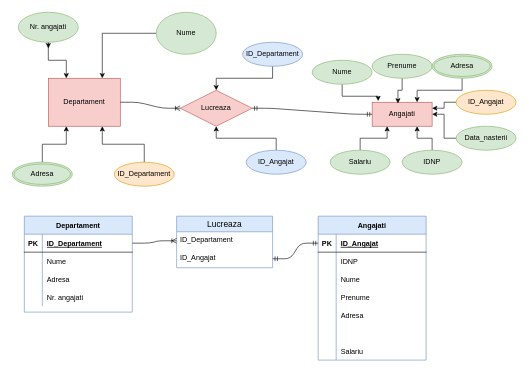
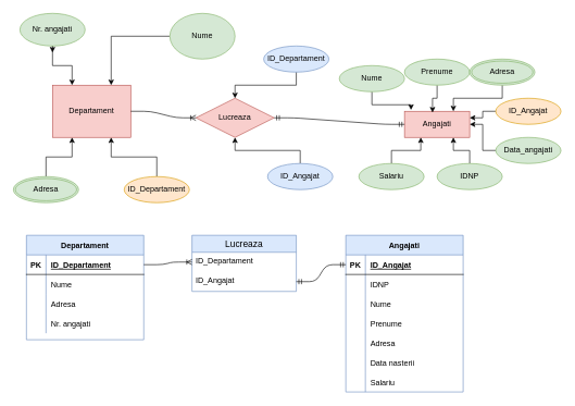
  <mxCell id="0" />
  <mxCell id="1" parent="0" />
  <mxCell id="2" value="Departament" style="whiteSpace=wrap;html=1;align=center;fillColor=#f8cecc;strokeColor=#b85450;" parent="1" vertex="1"><mxGeometry x="80" y="130" width="120" height="80" as="geometry" /></mxCell>
  <mxCell id="3" value="Angajati" style="whiteSpace=wrap;html=1;align=center;fillColor=#f8cecc;strokeColor=#b85450;" parent="1" vertex="1"><mxGeometry x="620" y="170" width="100" height="40" as="geometry" /></mxCell>
  <mxCell id="4" value="Lucreaza" style="shape=rhombus;perimeter=rhombusPerimeter;whiteSpace=wrap;html=1;align=center;fillColor=#f8cecc;strokeColor=#b85450;" parent="1" vertex="1"><mxGeometry x="300" y="150" width="120" height="60" as="geometry" /></mxCell>
  <mxCell id="5" style="edgeStyle=orthogonalEdgeStyle;rounded=0;orthogonalLoop=1;jettySize=auto;html=1;entryX=0.25;entryY=0;entryDx=0;entryDy=0;" parent="1" source="7" target="2" edge="1"><mxGeometry relative="1" as="geometry" /></mxCell>
  <mxCell id="6" style="edgeStyle=orthogonalEdgeStyle;rounded=0;orthogonalLoop=1;jettySize=auto;html=1;" parent="1" edge="1"><mxGeometry relative="1" as="geometry"><mxPoint x="80" y="80" as="targetPoint" /><mxPoint x="80" y="60" as="sourcePoint" /></mxGeometry></mxCell>
  <mxCell id="7" value="Nr. angajati" style="ellipse;whiteSpace=wrap;html=1;align=center;fillColor=#d5e8d4;strokeColor=#82b366;" parent="1" vertex="1"><mxGeometry x="30" y="20" width="100" height="50" as="geometry" /></mxCell>
  <mxCell id="8" style="edgeStyle=orthogonalEdgeStyle;rounded=0;orthogonalLoop=1;jettySize=auto;html=1;entryX=0.75;entryY=0;entryDx=0;entryDy=0;" parent="1" source="9" target="2" edge="1"><mxGeometry relative="1" as="geometry" /></mxCell>
  <mxCell id="9" value="Nume" style="ellipse;whiteSpace=wrap;html=1;align=center;fillColor=#d5e8d4;strokeColor=#82b366;" parent="1" vertex="1"><mxGeometry x="260" y="20" width="100" height="70" as="geometry" /></mxCell>
  <mxCell id="10" style="edgeStyle=orthogonalEdgeStyle;rounded=0;orthogonalLoop=1;jettySize=auto;html=1;entryX=0.25;entryY=1;entryDx=0;entryDy=0;" parent="1" source="11" target="2" edge="1"><mxGeometry relative="1" as="geometry" /></mxCell>
  <mxCell id="11" value="Adresa" style="ellipse;shape=doubleEllipse;margin=3;whiteSpace=wrap;html=1;align=center;fillColor=#d5e8d4;strokeColor=#82b366;" parent="1" vertex="1"><mxGeometry x="20" y="270" width="100" height="40" as="geometry" /></mxCell>
  <mxCell id="12" style="edgeStyle=orthogonalEdgeStyle;rounded=0;orthogonalLoop=1;jettySize=auto;html=1;entryX=0.75;entryY=1;entryDx=0;entryDy=0;" parent="1" source="13" target="2" edge="1"><mxGeometry relative="1" as="geometry" /></mxCell>
  <mxCell id="13" value="ID_Departament" style="ellipse;whiteSpace=wrap;html=1;align=center;fillColor=#ffe6cc;strokeColor=#d79b00;" parent="1" vertex="1"><mxGeometry x="190" y="270" width="100" height="40" as="geometry" /></mxCell>
  <mxCell id="14" style="edgeStyle=orthogonalEdgeStyle;rounded=0;orthogonalLoop=1;jettySize=auto;html=1;entryX=0.1;entryY=-0.05;entryDx=0;entryDy=0;entryPerimeter=0;" parent="1" source="15" target="3" edge="1"><mxGeometry relative="1" as="geometry" /></mxCell>
  <mxCell id="15" value="Nume" style="ellipse;whiteSpace=wrap;html=1;align=center;fillColor=#d5e8d4;strokeColor=#82b366;" parent="1" vertex="1"><mxGeometry x="520" y="100" width="100" height="40" as="geometry" /></mxCell>
  <mxCell id="16" style="edgeStyle=orthogonalEdgeStyle;rounded=0;orthogonalLoop=1;jettySize=auto;html=1;entryX=0.43;entryY=0.05;entryDx=0;entryDy=0;entryPerimeter=0;" parent="1" source="17" target="3" edge="1"><mxGeometry relative="1" as="geometry" /></mxCell>
  <mxCell id="17" value="Prenume" style="ellipse;whiteSpace=wrap;html=1;align=center;fillColor=#d5e8d4;strokeColor=#82b366;" parent="1" vertex="1"><mxGeometry x="620" y="90" width="100" height="40" as="geometry" /></mxCell>
  <mxCell id="18" style="edgeStyle=orthogonalEdgeStyle;rounded=0;orthogonalLoop=1;jettySize=auto;html=1;entryX=0.75;entryY=0;entryDx=0;entryDy=0;" parent="1" source="19" target="3" edge="1"><mxGeometry relative="1" as="geometry" /></mxCell>
  <mxCell id="19" value="Adresa" style="ellipse;shape=doubleEllipse;margin=3;whiteSpace=wrap;html=1;align=center;fillColor=#d5e8d4;strokeColor=#82b366;" parent="1" vertex="1"><mxGeometry x="720" y="90" width="100" height="40" as="geometry" /></mxCell>
  <mxCell id="20" style="edgeStyle=orthogonalEdgeStyle;rounded=0;orthogonalLoop=1;jettySize=auto;html=1;entryX=1;entryY=0.25;entryDx=0;entryDy=0;" parent="1" source="21" target="3" edge="1"><mxGeometry relative="1" as="geometry" /></mxCell>
  <mxCell id="21" value="ID_Angajat" style="ellipse;whiteSpace=wrap;html=1;align=center;fillColor=#ffe6cc;strokeColor=#d79b00;" parent="1" vertex="1"><mxGeometry x="760" y="150" width="100" height="40" as="geometry" /></mxCell>
  <mxCell id="22" style="edgeStyle=orthogonalEdgeStyle;rounded=0;orthogonalLoop=1;jettySize=auto;html=1;" parent="1" source="23" target="3" edge="1"><mxGeometry relative="1" as="geometry" /></mxCell>
- <mxCell id="23" value="Data_nasterii" style="ellipse;whiteSpace=wrap;html=1;align=center;fillColor=#d5e8d4;strokeColor=#82b366;" parent="1" vertex="1"><mxGeometry x="760" y="210" width="100" height="40" as="geometry" /></mxCell>
+ <mxCell id="23" value="Data_angajati" style="ellipse;whiteSpace=wrap;html=1;align=center;fillColor=#d5e8d4;strokeColor=#82b366;" parent="1" vertex="1"><mxGeometry x="760" y="210" width="100" height="40" as="geometry" /></mxCell>
  <mxCell id="24" style="edgeStyle=orthogonalEdgeStyle;rounded=0;orthogonalLoop=1;jettySize=auto;html=1;entryX=0.75;entryY=1;entryDx=0;entryDy=0;" parent="1" source="25" target="3" edge="1"><mxGeometry relative="1" as="geometry" /></mxCell>
  <mxCell id="25" value="IDNP" style="ellipse;whiteSpace=wrap;html=1;align=center;fillColor=#d5e8d4;strokeColor=#82b366;" parent="1" vertex="1"><mxGeometry x="670" y="250" width="100" height="40" as="geometry" /></mxCell>
  <mxCell id="26" style="edgeStyle=orthogonalEdgeStyle;rounded=0;orthogonalLoop=1;jettySize=auto;html=1;entryX=0.25;entryY=1;entryDx=0;entryDy=0;" parent="1" source="27" target="3" edge="1"><mxGeometry relative="1" as="geometry" /></mxCell>
  <mxCell id="27" value="Salariu" style="ellipse;whiteSpace=wrap;html=1;align=center;fillColor=#d5e8d4;strokeColor=#82b366;" parent="1" vertex="1"><mxGeometry x="550" y="250" width="100" height="40" as="geometry" /></mxCell>
  <mxCell id="28" value="" style="edgeStyle=entityRelationEdgeStyle;fontSize=12;html=1;endArrow=ERoneToMany;exitX=1;exitY=0.5;exitDx=0;exitDy=0;" parent="1" source="2" target="4" edge="1"><mxGeometry width="100" height="100" relative="1" as="geometry"><mxPoint x="290" y="220" as="sourcePoint" /><mxPoint x="390" y="120" as="targetPoint" /></mxGeometry></mxCell>
  <mxCell id="29" value="" style="edgeStyle=entityRelationEdgeStyle;fontSize=12;html=1;endArrow=ERmandOne;startArrow=ERmandOne;entryX=0;entryY=0.5;entryDx=0;entryDy=0;" parent="1" source="4" target="3" edge="1"><mxGeometry width="100" height="100" relative="1" as="geometry"><mxPoint x="480" y="290" as="sourcePoint" /><mxPoint x="580" y="190" as="targetPoint" /></mxGeometry></mxCell>
  <mxCell id="30" style="edgeStyle=orthogonalEdgeStyle;rounded=0;orthogonalLoop=1;jettySize=auto;html=1;entryX=0.5;entryY=0;entryDx=0;entryDy=0;" parent="1" source="31" target="4" edge="1"><mxGeometry relative="1" as="geometry" /></mxCell>
  <mxCell id="31" value="ID_Departament" style="ellipse;whiteSpace=wrap;html=1;align=center;fillColor=#dae8fc;strokeColor=#6c8ebf;" parent="1" vertex="1"><mxGeometry x="404" y="70" width="100" height="40" as="geometry" /></mxCell>
  <mxCell id="32" style="edgeStyle=orthogonalEdgeStyle;rounded=0;orthogonalLoop=1;jettySize=auto;html=1;entryX=0.5;entryY=1;entryDx=0;entryDy=0;" parent="1" source="33" target="4" edge="1"><mxGeometry relative="1" as="geometry" /></mxCell>
  <mxCell id="33" value="ID_Angajat" style="ellipse;whiteSpace=wrap;html=1;align=center;fillColor=#dae8fc;strokeColor=#6c8ebf;" parent="1" vertex="1"><mxGeometry x="410" y="250" width="100" height="40" as="geometry" /></mxCell>
  <mxCell id="34" value="Angajati" style="shape=table;startSize=30;container=1;collapsible=1;childLayout=tableLayout;fixedRows=1;rowLines=0;fontStyle=1;align=center;resizeLast=1;fillColor=#dae8fc;strokeColor=#6c8ebf;" parent="1" vertex="1"><mxGeometry x="530" y="360" width="180" height="240" as="geometry"><mxRectangle x="580" y="360" width="80" height="30" as="alternateBounds" /></mxGeometry></mxCell>
  <mxCell id="35" value="" style="shape=partialRectangle;collapsible=0;dropTarget=0;pointerEvents=0;fillColor=none;top=0;left=0;bottom=1;right=0;points=[[0,0.5],[1,0.5]];portConstraint=eastwest;" parent="34" vertex="1"><mxGeometry y="30" width="180" height="30" as="geometry" /></mxCell>
  <mxCell id="36" value="PK" style="shape=partialRectangle;connectable=0;fillColor=none;top=0;left=0;bottom=0;right=0;fontStyle=1;overflow=hidden;" parent="35" vertex="1"><mxGeometry width="30" height="30" as="geometry" /></mxCell>
  <mxCell id="37" value="ID_Angajat" style="shape=partialRectangle;connectable=0;fillColor=none;top=0;left=0;bottom=0;right=0;align=left;spacingLeft=6;fontStyle=5;overflow=hidden;" parent="35" vertex="1"><mxGeometry x="30" width="150" height="30" as="geometry" /></mxCell>
  <mxCell id="38" value="" style="shape=partialRectangle;collapsible=0;dropTarget=0;pointerEvents=0;fillColor=none;top=0;left=0;bottom=0;right=0;points=[[0,0.5],[1,0.5]];portConstraint=eastwest;" parent="34" vertex="1"><mxGeometry y="60" width="180" height="30" as="geometry" /></mxCell>
  <mxCell id="39" value="" style="shape=partialRectangle;connectable=0;fillColor=none;top=0;left=0;bottom=0;right=0;editable=1;overflow=hidden;" parent="38" vertex="1"><mxGeometry width="30" height="30" as="geometry" /></mxCell>
  <mxCell id="40" value="IDNP" style="shape=partialRectangle;connectable=0;fillColor=none;top=0;left=0;bottom=0;right=0;align=left;spacingLeft=6;overflow=hidden;" parent="38" vertex="1"><mxGeometry x="30" width="150" height="30" as="geometry" /></mxCell>
  <mxCell id="41" value="" style="shape=partialRectangle;collapsible=0;dropTarget=0;pointerEvents=0;fillColor=none;top=0;left=0;bottom=0;right=0;points=[[0,0.5],[1,0.5]];portConstraint=eastwest;" parent="34" vertex="1"><mxGeometry y="90" width="180" height="30" as="geometry" /></mxCell>
  <mxCell id="42" value="" style="shape=partialRectangle;connectable=0;fillColor=none;top=0;left=0;bottom=0;right=0;editable=1;overflow=hidden;" parent="41" vertex="1"><mxGeometry width="30" height="30" as="geometry" /></mxCell>
  <mxCell id="43" value="Nume" style="shape=partialRectangle;connectable=0;fillColor=none;top=0;left=0;bottom=0;right=0;align=left;spacingLeft=6;overflow=hidden;" parent="41" vertex="1"><mxGeometry x="30" width="150" height="30" as="geometry" /></mxCell>
  <mxCell id="44" value="" style="shape=partialRectangle;collapsible=0;dropTarget=0;pointerEvents=0;fillColor=none;top=0;left=0;bottom=0;right=0;points=[[0,0.5],[1,0.5]];portConstraint=eastwest;" parent="34" vertex="1"><mxGeometry y="120" width="180" height="30" as="geometry" /></mxCell>
  <mxCell id="45" value="" style="shape=partialRectangle;connectable=0;fillColor=none;top=0;left=0;bottom=0;right=0;editable=1;overflow=hidden;" parent="44" vertex="1"><mxGeometry width="30" height="30" as="geometry" /></mxCell>
  <mxCell id="46" value="Prenume" style="shape=partialRectangle;connectable=0;fillColor=none;top=0;left=0;bottom=0;right=0;align=left;spacingLeft=6;overflow=hidden;" parent="44" vertex="1"><mxGeometry x="30" width="150" height="30" as="geometry" /></mxCell>
  <mxCell id="47" value="" style="shape=partialRectangle;collapsible=0;dropTarget=0;pointerEvents=0;fillColor=none;top=0;left=0;bottom=0;right=0;points=[[0,0.5],[1,0.5]];portConstraint=eastwest;" parent="34" vertex="1"><mxGeometry y="150" width="180" height="30" as="geometry" /></mxCell>
  <mxCell id="48" value="" style="shape=partialRectangle;connectable=0;fillColor=none;top=0;left=0;bottom=0;right=0;editable=1;overflow=hidden;" parent="47" vertex="1"><mxGeometry width="30" height="30" as="geometry" /></mxCell>
  <mxCell id="49" value="Adresa" style="shape=partialRectangle;connectable=0;fillColor=none;top=0;left=0;bottom=0;right=0;align=left;spacingLeft=6;overflow=hidden;" parent="47" vertex="1"><mxGeometry x="30" width="150" height="30" as="geometry" /></mxCell>
  <mxCell id="50" value="" style="shape=partialRectangle;collapsible=0;dropTarget=0;pointerEvents=0;fillColor=none;top=0;left=0;bottom=0;right=0;points=[[0,0.5],[1,0.5]];portConstraint=eastwest;" parent="34" vertex="1"><mxGeometry y="180" width="180" height="30" as="geometry" /></mxCell>
  <mxCell id="51" value="" style="shape=partialRectangle;connectable=0;fillColor=none;top=0;left=0;bottom=0;right=0;editable=1;overflow=hidden;" parent="50" vertex="1"><mxGeometry width="30" height="30" as="geometry" /></mxCell>
+ <mxCell id="52" value="Data nasterii" style="shape=partialRectangle;connectable=0;fillColor=none;top=0;left=0;bottom=0;right=0;align=left;spacingLeft=6;overflow=hidden;" parent="50" vertex="1"><mxGeometry x="30" width="150" height="30" as="geometry" /></mxCell>
  <mxCell id="53" value="" style="shape=partialRectangle;collapsible=0;dropTarget=0;pointerEvents=0;fillColor=none;top=0;left=0;bottom=0;right=0;points=[[0,0.5],[1,0.5]];portConstraint=eastwest;" parent="34" vertex="1"><mxGeometry y="210" width="180" height="30" as="geometry" /></mxCell>
  <mxCell id="54" value="" style="shape=partialRectangle;connectable=0;fillColor=none;top=0;left=0;bottom=0;right=0;editable=1;overflow=hidden;" parent="53" vertex="1"><mxGeometry width="30" height="30" as="geometry" /></mxCell>
  <mxCell id="55" value="Salariu" style="shape=partialRectangle;connectable=0;fillColor=none;top=0;left=0;bottom=0;right=0;align=left;spacingLeft=6;overflow=hidden;" parent="53" vertex="1"><mxGeometry x="30" width="150" height="30" as="geometry" /></mxCell>
  <mxCell id="56" value="Departament" style="shape=table;startSize=30;container=1;collapsible=1;childLayout=tableLayout;fixedRows=1;rowLines=0;fontStyle=1;align=center;resizeLast=1;fillColor=#dae8fc;strokeColor=#6c8ebf;" parent="1" vertex="1"><mxGeometry y="360" width="180" height="160" as="geometry" x="40" /></mxCell>
  <mxCell id="57" value="" style="shape=partialRectangle;collapsible=0;dropTarget=0;pointerEvents=0;fillColor=none;top=0;left=0;bottom=1;right=0;points=[[0,0.5],[1,0.5]];portConstraint=eastwest;" parent="56" vertex="1"><mxGeometry y="30" width="180" height="30" as="geometry" /></mxCell>
  <mxCell id="58" value="PK" style="shape=partialRectangle;connectable=0;fillColor=none;top=0;left=0;bottom=0;right=0;fontStyle=1;overflow=hidden;" parent="57" vertex="1"><mxGeometry width="30" height="30" as="geometry" /></mxCell>
  <mxCell id="59" value="ID_Departament" style="shape=partialRectangle;connectable=0;fillColor=none;top=0;left=0;bottom=0;right=0;align=left;spacingLeft=6;fontStyle=5;overflow=hidden;" parent="57" vertex="1"><mxGeometry x="30" width="150" height="30" as="geometry" /></mxCell>
  <mxCell id="60" value="" style="shape=partialRectangle;collapsible=0;dropTarget=0;pointerEvents=0;fillColor=none;top=0;left=0;bottom=0;right=0;points=[[0,0.5],[1,0.5]];portConstraint=eastwest;" parent="56" vertex="1"><mxGeometry y="60" width="180" height="30" as="geometry" /></mxCell>
  <mxCell id="61" value="" style="shape=partialRectangle;connectable=0;fillColor=none;top=0;left=0;bottom=0;right=0;editable=1;overflow=hidden;" parent="60" vertex="1"><mxGeometry width="30" height="30" as="geometry" /></mxCell>
  <mxCell id="62" value="Nume" style="shape=partialRectangle;connectable=0;fillColor=none;top=0;left=0;bottom=0;right=0;align=left;spacingLeft=6;overflow=hidden;" parent="60" vertex="1"><mxGeometry x="30" width="150" height="30" as="geometry" /></mxCell>
  <mxCell id="63" value="" style="shape=partialRectangle;collapsible=0;dropTarget=0;pointerEvents=0;fillColor=none;top=0;left=0;bottom=0;right=0;points=[[0,0.5],[1,0.5]];portConstraint=eastwest;" parent="56" vertex="1"><mxGeometry y="90" width="180" height="30" as="geometry" /></mxCell>
  <mxCell id="64" value="" style="shape=partialRectangle;connectable=0;fillColor=none;top=0;left=0;bottom=0;right=0;editable=1;overflow=hidden;" parent="63" vertex="1"><mxGeometry width="30" height="30" as="geometry" /></mxCell>
  <mxCell id="65" value="Adresa" style="shape=partialRectangle;connectable=0;fillColor=none;top=0;left=0;bottom=0;right=0;align=left;spacingLeft=6;overflow=hidden;" parent="63" vertex="1"><mxGeometry x="30" width="150" height="30" as="geometry" /></mxCell>
  <mxCell id="66" value="" style="shape=partialRectangle;collapsible=0;dropTarget=0;pointerEvents=0;fillColor=none;top=0;left=0;bottom=0;right=0;points=[[0,0.5],[1,0.5]];portConstraint=eastwest;" parent="56" vertex="1"><mxGeometry y="120" width="180" height="30" as="geometry" /></mxCell>
  <mxCell id="67" value="" style="shape=partialRectangle;connectable=0;fillColor=none;top=0;left=0;bottom=0;right=0;editable=1;overflow=hidden;" parent="66" vertex="1"><mxGeometry width="30" height="30" as="geometry" /></mxCell>
  <mxCell id="68" value="Nr. angajati" style="shape=partialRectangle;connectable=0;fillColor=none;top=0;left=0;bottom=0;right=0;align=left;spacingLeft=6;overflow=hidden;" parent="66" vertex="1"><mxGeometry x="30" width="150" height="30" as="geometry" /></mxCell>
  <mxCell id="69" value="Lucreaza" style="swimlane;fontStyle=0;childLayout=stackLayout;horizontal=1;startSize=26;horizontalStack=0;resizeParent=1;resizeParentMax=0;resizeLast=0;collapsible=1;marginBottom=0;align=center;fontSize=14;fillColor=#dae8fc;strokeColor=#6c8ebf;" parent="1" vertex="1"><mxGeometry x="294" y="360" width="160" height="86" as="geometry"><mxRectangle x="340" y="360" width="90" height="26" as="alternateBounds" /></mxGeometry></mxCell>
  <mxCell id="70" value="ID_Departament" style="text;strokeColor=none;fillColor=none;spacingLeft=4;spacingRight=4;overflow=hidden;rotatable=0;points=[[0,0.5],[1,0.5]];portConstraint=eastwest;fontSize=12;" parent="69" vertex="1"><mxGeometry y="26" width="160" height="30" as="geometry" /></mxCell>
  <mxCell id="71" value="ID_Angajat" style="text;strokeColor=none;fillColor=none;spacingLeft=4;spacingRight=4;overflow=hidden;rotatable=0;points=[[0,0.5],[1,0.5]];portConstraint=eastwest;fontSize=12;" parent="69" vertex="1"><mxGeometry y="56" width="160" height="30" as="geometry" /></mxCell>
  <mxCell id="72" value="" style="edgeStyle=entityRelationEdgeStyle;fontSize=12;html=1;endArrow=ERmandOne;startArrow=ERmandOne;" parent="1" source="71" target="35" edge="1"><mxGeometry width="100" height="100" relative="1" as="geometry"><mxPoint x="510" y="585" as="sourcePoint" /><mxPoint x="610" y="485" as="targetPoint" /></mxGeometry></mxCell>
  <mxCell id="73" value="" style="edgeStyle=entityRelationEdgeStyle;fontSize=12;html=1;endArrow=ERoneToMany;entryX=0;entryY=0.5;entryDx=0;entryDy=0;exitX=1;exitY=0.5;exitDx=0;exitDy=0;" parent="1" source="57" target="70" edge="1"><mxGeometry width="100" height="100" relative="1" as="geometry"><mxPoint x="270" y="615" as="sourcePoint" /><mxPoint x="370" y="515" as="targetPoint" /></mxGeometry></mxCell>
